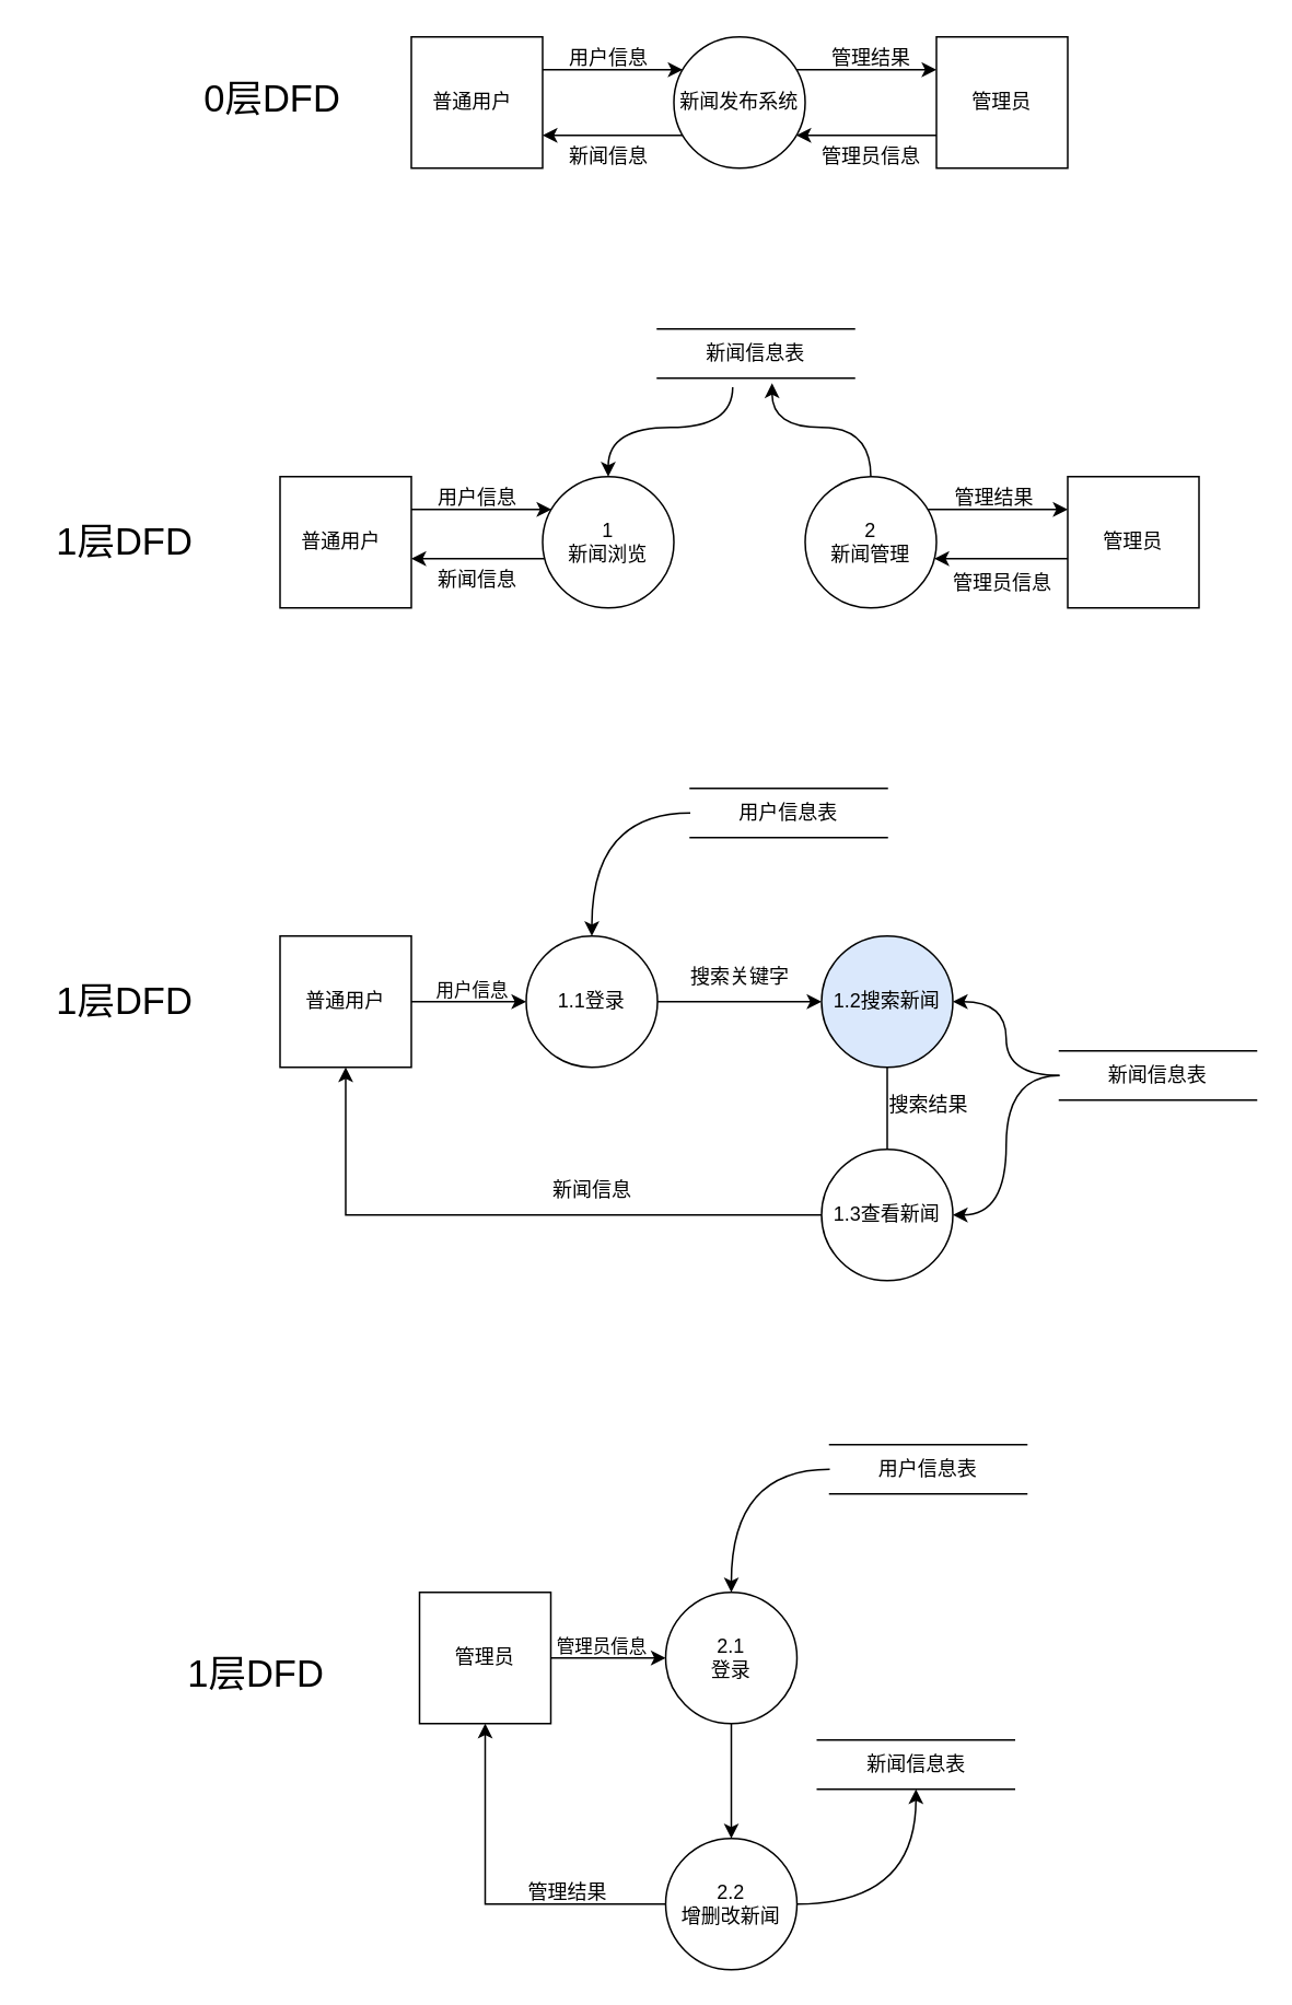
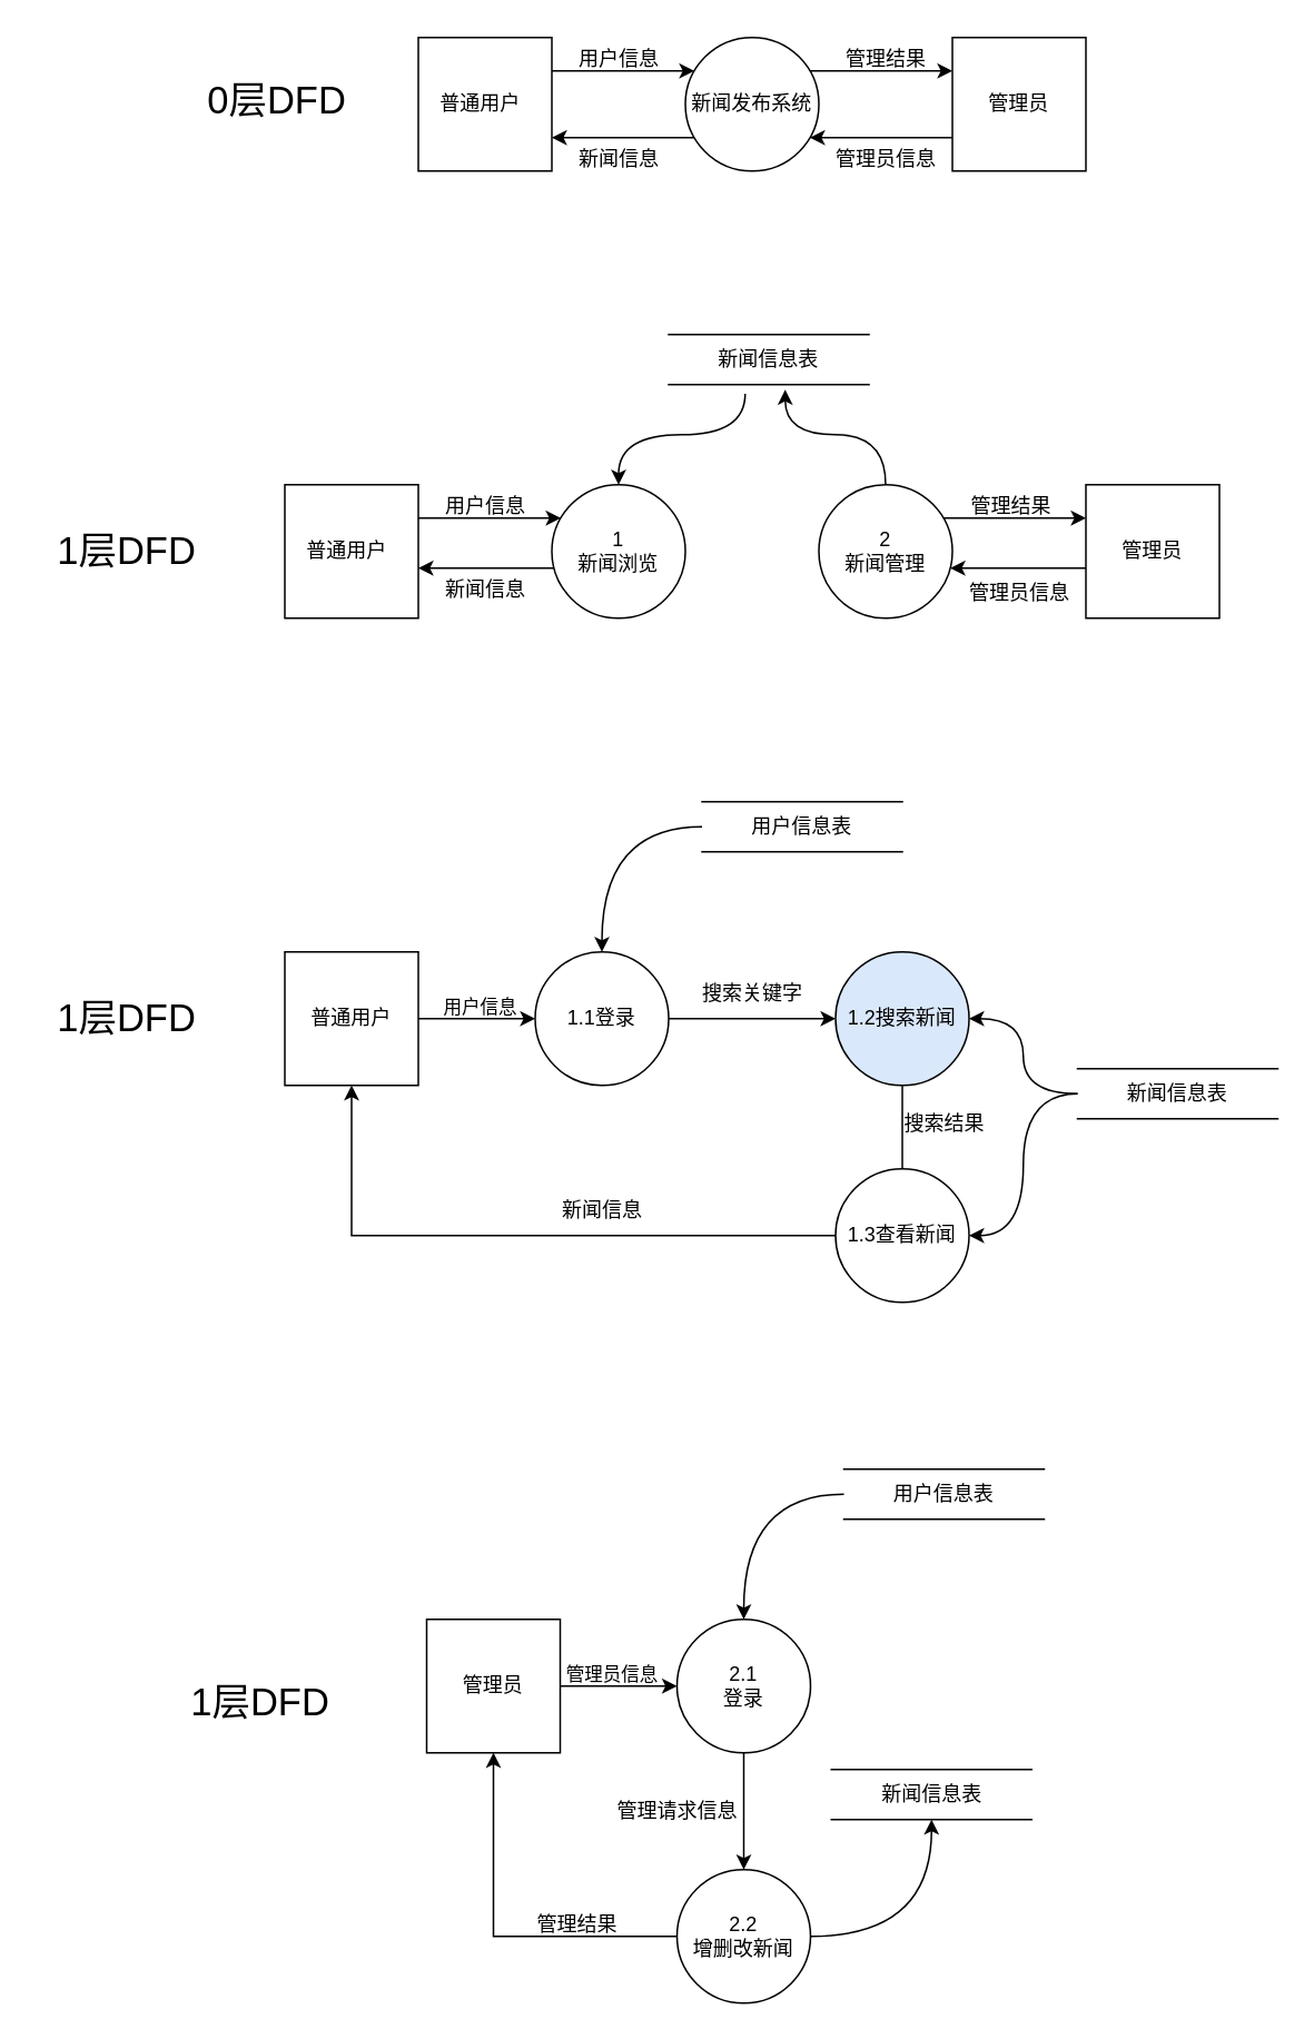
  <mxCell id="0" />
  <mxCell id="1" parent="0" />
  <mxCell id="2" value="" style="edgeStyle=orthogonalEdgeStyle;rounded=0;orthogonalLoop=1;jettySize=auto;html=1;" edge="1" parent="1" source="3" target="8"><mxGeometry relative="1" as="geometry"><Array as="points"><mxPoint x="370" y="42" /><mxPoint x="370" y="42" /></Array></mxGeometry></mxCell>
  <mxCell id="3" value="普通用户&lt;span style=&quot;white-space: pre;&quot;&gt;&#09;&lt;/span&gt;" style="whiteSpace=wrap;html=1;aspect=fixed;" vertex="1" parent="1"><mxGeometry x="250" y="22" width="80" height="80" as="geometry" /></mxCell>
  <mxCell id="4" value="" style="edgeStyle=orthogonalEdgeStyle;rounded=0;orthogonalLoop=1;jettySize=auto;html=1;" edge="1" parent="1" source="5" target="8"><mxGeometry relative="1" as="geometry"><Array as="points"><mxPoint x="540" y="82" /><mxPoint x="540" y="82" /></Array></mxGeometry></mxCell>
  <mxCell id="5" value="管理员" style="whiteSpace=wrap;html=1;aspect=fixed;" vertex="1" parent="1"><mxGeometry x="570" y="22" width="80" height="80" as="geometry" /></mxCell>
  <mxCell id="6" value="" style="edgeStyle=orthogonalEdgeStyle;rounded=0;orthogonalLoop=1;jettySize=auto;html=1;entryX=1;entryY=0.75;entryDx=0;entryDy=0;" edge="1" parent="1" source="8" target="3"><mxGeometry relative="1" as="geometry"><Array as="points"><mxPoint x="400" y="82" /><mxPoint x="400" y="82" /></Array></mxGeometry></mxCell>
  <mxCell id="7" value="" style="edgeStyle=orthogonalEdgeStyle;rounded=0;orthogonalLoop=1;jettySize=auto;html=1;" edge="1" parent="1" source="8" target="5"><mxGeometry relative="1" as="geometry"><Array as="points"><mxPoint x="530" y="42" /><mxPoint x="530" y="42" /></Array></mxGeometry></mxCell>
  <mxCell id="8" value="新闻发布系统" style="ellipse;whiteSpace=wrap;html=1;aspect=fixed;" vertex="1" parent="1"><mxGeometry x="410" y="22" width="80" height="80" as="geometry" /></mxCell>
  <mxCell id="9" value="用户信息" style="text;html=1;align=center;verticalAlign=middle;resizable=0;points=[];autosize=1;strokeColor=none;fillColor=none;" vertex="1" parent="1"><mxGeometry x="335" y="20" width="70" height="30" as="geometry" /></mxCell>
  <mxCell id="10" value="新闻信息" style="text;html=1;align=center;verticalAlign=middle;resizable=0;points=[];autosize=1;strokeColor=none;fillColor=none;" vertex="1" parent="1"><mxGeometry x="335" y="80" width="70" height="30" as="geometry" /></mxCell>
  <mxCell id="11" value="管理结果" style="text;html=1;align=center;verticalAlign=middle;resizable=0;points=[];autosize=1;strokeColor=none;fillColor=none;" vertex="1" parent="1"><mxGeometry x="495" y="20" width="70" height="30" as="geometry" /></mxCell>
  <mxCell id="12" value="管理员信息" style="text;html=1;align=center;verticalAlign=middle;resizable=0;points=[];autosize=1;strokeColor=none;fillColor=none;" vertex="1" parent="1"><mxGeometry x="490" y="80" width="80" height="30" as="geometry" /></mxCell>
  <mxCell id="13" value="" style="edgeStyle=orthogonalEdgeStyle;rounded=0;orthogonalLoop=1;jettySize=auto;html=1;" edge="1" parent="1" source="14" target="19"><mxGeometry relative="1" as="geometry"><Array as="points"><mxPoint x="290" y="310" /><mxPoint x="290" y="310" /></Array></mxGeometry></mxCell>
  <mxCell id="14" value="普通用户&lt;span style=&quot;white-space: pre;&quot;&gt;&#09;&lt;/span&gt;" style="whiteSpace=wrap;html=1;aspect=fixed;" vertex="1" parent="1"><mxGeometry x="170" y="290" width="80" height="80" as="geometry" /></mxCell>
  <mxCell id="15" value="" style="edgeStyle=orthogonalEdgeStyle;rounded=0;orthogonalLoop=1;jettySize=auto;html=1;" edge="1" parent="1" source="16" target="22"><mxGeometry relative="1" as="geometry"><Array as="points"><mxPoint x="610" y="340" /><mxPoint x="610" y="340" /></Array></mxGeometry></mxCell>
  <mxCell id="16" value="管理员" style="whiteSpace=wrap;html=1;aspect=fixed;" vertex="1" parent="1"><mxGeometry x="650" y="290" width="80" height="80" as="geometry" /></mxCell>
  <mxCell id="17" value="" style="edgeStyle=orthogonalEdgeStyle;rounded=0;orthogonalLoop=1;jettySize=auto;html=1;" edge="1" parent="1" source="19" target="14"><mxGeometry relative="1" as="geometry"><Array as="points"><mxPoint x="290" y="340" /><mxPoint x="290" y="340" /></Array></mxGeometry></mxCell>
  <mxCell id="18" value="" style="edgeStyle=orthogonalEdgeStyle;rounded=0;orthogonalLoop=1;jettySize=auto;html=1;entryX=0.382;entryY=1.181;entryDx=0;entryDy=0;entryPerimeter=0;curved=1;startArrow=classic;startFill=1;endArrow=none;endFill=0;" edge="1" parent="1" source="19" target="27"><mxGeometry relative="1" as="geometry" /></mxCell>
  <mxCell id="19" value="1&lt;br&gt;新闻浏览" style="ellipse;whiteSpace=wrap;html=1;aspect=fixed;" vertex="1" parent="1"><mxGeometry x="330" y="290" width="80" height="80" as="geometry" /></mxCell>
  <mxCell id="20" value="" style="edgeStyle=orthogonalEdgeStyle;rounded=0;orthogonalLoop=1;jettySize=auto;html=1;" edge="1" parent="1" source="22" target="16"><mxGeometry relative="1" as="geometry"><Array as="points"><mxPoint x="610" y="310" /><mxPoint x="610" y="310" /></Array></mxGeometry></mxCell>
  <mxCell id="21" value="" style="edgeStyle=orthogonalEdgeStyle;rounded=0;orthogonalLoop=1;jettySize=auto;html=1;entryX=0.582;entryY=1.101;entryDx=0;entryDy=0;entryPerimeter=0;curved=1;" edge="1" parent="1" source="22" target="27"><mxGeometry relative="1" as="geometry" /></mxCell>
  <mxCell id="22" value="2&lt;br&gt;新闻管理" style="ellipse;whiteSpace=wrap;html=1;aspect=fixed;" vertex="1" parent="1"><mxGeometry x="490" y="290" width="80" height="80" as="geometry" /></mxCell>
  <mxCell id="23" value="用户信息" style="text;html=1;align=center;verticalAlign=middle;resizable=0;points=[];autosize=1;strokeColor=none;fillColor=none;" vertex="1" parent="1"><mxGeometry x="255" y="288" width="70" height="30" as="geometry" /></mxCell>
  <mxCell id="24" value="新闻信息" style="text;html=1;align=center;verticalAlign=middle;resizable=0;points=[];autosize=1;strokeColor=none;fillColor=none;" vertex="1" parent="1"><mxGeometry x="255" y="338" width="70" height="30" as="geometry" /></mxCell>
  <mxCell id="25" value="管理员信息" style="text;html=1;align=center;verticalAlign=middle;resizable=0;points=[];autosize=1;strokeColor=none;fillColor=none;" vertex="1" parent="1"><mxGeometry x="570" y="340" width="80" height="30" as="geometry" /></mxCell>
  <mxCell id="26" value="管理结果" style="text;html=1;align=center;verticalAlign=middle;resizable=0;points=[];autosize=1;strokeColor=none;fillColor=none;" vertex="1" parent="1"><mxGeometry x="570" y="288" width="70" height="30" as="geometry" /></mxCell>
  <mxCell id="27" value="新闻信息表" style="shape=partialRectangle;whiteSpace=wrap;html=1;left=0;right=0;fillColor=none;" vertex="1" parent="1"><mxGeometry x="400" y="200" width="120" height="30" as="geometry" /></mxCell>
  <mxCell id="28" value="" style="edgeStyle=orthogonalEdgeStyle;rounded=0;orthogonalLoop=1;jettySize=auto;html=1;" edge="1" parent="1" source="30" target="32"><mxGeometry relative="1" as="geometry" /></mxCell>
  <mxCell id="29" value="用户信息" style="edgeLabel;html=1;align=center;verticalAlign=middle;resizable=0;points=[];" vertex="1" connectable="0" parent="28"><mxGeometry x="0.029" y="8" relative="1" as="geometry"><mxPoint as="offset" /></mxGeometry></mxCell>
  <mxCell id="30" value="普通用户" style="whiteSpace=wrap;html=1;aspect=fixed;" vertex="1" parent="1"><mxGeometry x="170" y="570" width="80" height="80" as="geometry" /></mxCell>
  <mxCell id="31" value="" style="edgeStyle=orthogonalEdgeStyle;rounded=0;orthogonalLoop=1;jettySize=auto;html=1;" edge="1" parent="1" source="32" target="36"><mxGeometry relative="1" as="geometry" /></mxCell>
  <mxCell id="32" value="1.1登录" style="ellipse;whiteSpace=wrap;html=1;aspect=fixed;" vertex="1" parent="1"><mxGeometry x="320" y="570" width="80" height="80" as="geometry" /></mxCell>
  <mxCell id="33" value="" style="edgeStyle=orthogonalEdgeStyle;rounded=0;orthogonalLoop=1;jettySize=auto;html=1;curved=1;" edge="1" parent="1" source="34" target="32"><mxGeometry relative="1" as="geometry" /></mxCell>
  <mxCell id="34" value="用户信息表" style="shape=partialRectangle;whiteSpace=wrap;html=1;left=0;right=0;fillColor=none;" vertex="1" parent="1"><mxGeometry x="420" y="480" width="120" height="30" as="geometry" /></mxCell>
  <mxCell id="35" value="" style="edgeStyle=orthogonalEdgeStyle;rounded=0;orthogonalLoop=1;jettySize=auto;html=1;endArrow=none;" edge="1" parent="1" source="36" target="43"><mxGeometry relative="1" as="geometry" /></mxCell>
  <mxCell id="36" value="1.2搜索新闻" style="ellipse;whiteSpace=wrap;html=1;aspect=fixed;fillColor=#dae8fc;" vertex="1" parent="1"><mxGeometry x="500" y="570" width="80" height="80" as="geometry" /></mxCell>
  <mxCell id="37" value="搜索关键字" style="text;html=1;align=center;verticalAlign=middle;resizable=0;points=[];autosize=1;strokeColor=none;fillColor=none;" vertex="1" parent="1"><mxGeometry x="410" y="580" width="80" height="30" as="geometry" /></mxCell>
  <mxCell id="38" value="" style="edgeStyle=orthogonalEdgeStyle;rounded=0;orthogonalLoop=1;jettySize=auto;html=1;curved=1;" edge="1" parent="1" source="40" target="36"><mxGeometry relative="1" as="geometry" /></mxCell>
  <mxCell id="39" value="" style="edgeStyle=orthogonalEdgeStyle;rounded=0;orthogonalLoop=1;jettySize=auto;html=1;entryX=1;entryY=0.5;entryDx=0;entryDy=0;curved=1;" edge="1" parent="1" source="40" target="43"><mxGeometry relative="1" as="geometry"><mxPoint x="705" y="750" as="targetPoint" /></mxGeometry></mxCell>
  <mxCell id="40" value="新闻信息表" style="shape=partialRectangle;whiteSpace=wrap;html=1;left=0;right=0;fillColor=none;" vertex="1" parent="1"><mxGeometry x="645" y="640" width="120" height="30" as="geometry" /></mxCell>
  <mxCell id="41" value="新闻信息" style="text;html=1;align=center;verticalAlign=middle;resizable=0;points=[];autosize=1;strokeColor=none;fillColor=none;" vertex="1" parent="1"><mxGeometry x="325" y="710" width="70" height="30" as="geometry" /></mxCell>
  <mxCell id="42" value="" style="edgeStyle=orthogonalEdgeStyle;rounded=0;orthogonalLoop=1;jettySize=auto;html=1;entryX=0.5;entryY=1;entryDx=0;entryDy=0;" edge="1" parent="1" source="43" target="30"><mxGeometry relative="1" as="geometry"><mxPoint x="420" y="740" as="targetPoint" /></mxGeometry></mxCell>
  <mxCell id="43" value="1.3查看新闻" style="ellipse;whiteSpace=wrap;html=1;aspect=fixed;" vertex="1" parent="1"><mxGeometry x="500" y="700" width="80" height="80" as="geometry" /></mxCell>
  <mxCell id="44" value="搜索结果" style="text;html=1;align=center;verticalAlign=middle;resizable=0;points=[];autosize=1;strokeColor=none;fillColor=none;" vertex="1" parent="1"><mxGeometry x="530" y="658" width="70" height="30" as="geometry" /></mxCell>
  <mxCell id="45" value="" style="edgeStyle=orthogonalEdgeStyle;rounded=0;orthogonalLoop=1;jettySize=auto;html=1;" edge="1" parent="1" source="47" target="49"><mxGeometry relative="1" as="geometry" /></mxCell>
  <mxCell id="46" value="管理员信息" style="edgeLabel;html=1;align=center;verticalAlign=middle;resizable=0;points=[];" vertex="1" connectable="0" parent="45"><mxGeometry x="0.029" y="8" relative="1" as="geometry"><mxPoint x="-6" as="offset" /></mxGeometry></mxCell>
  <mxCell id="47" value="管理员" style="whiteSpace=wrap;html=1;aspect=fixed;" vertex="1" parent="1"><mxGeometry x="255" y="970" width="80" height="80" as="geometry" /></mxCell>
  <mxCell id="48" value="" style="edgeStyle=orthogonalEdgeStyle;rounded=0;orthogonalLoop=1;jettySize=auto;html=1;" edge="1" parent="1" source="49" target="54"><mxGeometry relative="1" as="geometry" /></mxCell>
  <mxCell id="49" value="2.1&lt;br&gt;登录" style="ellipse;whiteSpace=wrap;html=1;aspect=fixed;" vertex="1" parent="1"><mxGeometry x="405" y="970" width="80" height="80" as="geometry" /></mxCell>
  <mxCell id="50" value="" style="edgeStyle=orthogonalEdgeStyle;rounded=0;orthogonalLoop=1;jettySize=auto;html=1;curved=1;" edge="1" parent="1" source="51" target="49"><mxGeometry relative="1" as="geometry" /></mxCell>
  <mxCell id="51" value="用户信息表" style="shape=partialRectangle;whiteSpace=wrap;html=1;left=0;right=0;fillColor=none;" vertex="1" parent="1"><mxGeometry x="505" y="880" width="120" height="30" as="geometry" /></mxCell>
  <mxCell id="52" value="" style="edgeStyle=orthogonalEdgeStyle;rounded=0;orthogonalLoop=1;jettySize=auto;html=1;curved=1;" edge="1" parent="1" source="54" target="56"><mxGeometry relative="1" as="geometry" /></mxCell>
  <mxCell id="53" value="" style="edgeStyle=orthogonalEdgeStyle;rounded=0;orthogonalLoop=1;jettySize=auto;html=1;entryX=0.5;entryY=1;entryDx=0;entryDy=0;" edge="1" parent="1" source="54" target="47"><mxGeometry relative="1" as="geometry"><mxPoint x="295" y="1160" as="targetPoint" /></mxGeometry></mxCell>
  <mxCell id="54" value="2.2&lt;br&gt;增删改新闻" style="ellipse;whiteSpace=wrap;html=1;aspect=fixed;" vertex="1" parent="1"><mxGeometry x="405" y="1120" width="80" height="80" as="geometry" /></mxCell>
+ <mxCell id="55" value="管理请求信息" style="text;html=1;align=center;verticalAlign=middle;resizable=0;points=[];autosize=1;strokeColor=none;fillColor=none;" vertex="1" parent="1"><mxGeometry x="355" y="1070" width="100" height="30" as="geometry" /></mxCell>
  <mxCell id="56" value="新闻信息表" style="shape=partialRectangle;whiteSpace=wrap;html=1;left=0;right=0;fillColor=none;" vertex="1" parent="1"><mxGeometry x="497.5" y="1060" width="120" height="30" as="geometry" /></mxCell>
  <mxCell id="57" value="管理结果" style="text;html=1;align=center;verticalAlign=middle;resizable=0;points=[];autosize=1;strokeColor=none;fillColor=none;" vertex="1" parent="1"><mxGeometry x="310" y="1138" width="70" height="30" as="geometry" /></mxCell>
  <mxCell id="58" value="&lt;font style=&quot;font-size: 23px;&quot;&gt;0层DFD&lt;/font&gt;" style="text;html=1;align=center;verticalAlign=middle;resizable=0;points=[];autosize=1;strokeColor=none;fillColor=none;" vertex="1" parent="1"><mxGeometry x="110" y="40" width="110" height="40" as="geometry" /></mxCell>
  <mxCell id="59" value="&lt;font style=&quot;font-size: 23px;&quot;&gt;1层DFD&lt;/font&gt;" style="text;html=1;align=center;verticalAlign=middle;resizable=0;points=[];autosize=1;strokeColor=none;fillColor=none;" vertex="1" parent="1"><mxGeometry x="20" y="310" width="110" height="40" as="geometry" /></mxCell>
  <mxCell id="60" value="&lt;font style=&quot;font-size: 23px;&quot;&gt;1层DFD&lt;/font&gt;" style="text;html=1;align=center;verticalAlign=middle;resizable=0;points=[];autosize=1;strokeColor=none;fillColor=none;" vertex="1" parent="1"><mxGeometry x="20" y="590" width="110" height="40" as="geometry" /></mxCell>
  <mxCell id="61" value="&lt;font style=&quot;font-size: 23px;&quot;&gt;1层DFD&lt;/font&gt;" style="text;html=1;align=center;verticalAlign=middle;resizable=0;points=[];autosize=1;strokeColor=none;fillColor=none;" vertex="1" parent="1"><mxGeometry x="100" y="1000" width="110" height="40" as="geometry" /></mxCell>
